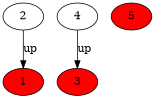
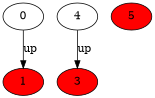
  strict digraph {
    node [color=black fillcolor=red shape=ellipse style=filled]
    edge [color=black]
    n1 [label=1]
-   n2 [fillcolor=white label=2]
+   n2 [fillcolor=white label=0]
    n3 [label=3]
    n4 [fillcolor=white label=4]
    n5 [label=5]
    n2 -> n1 [label=up]
    n4 -> n3 [label=up]
  }
